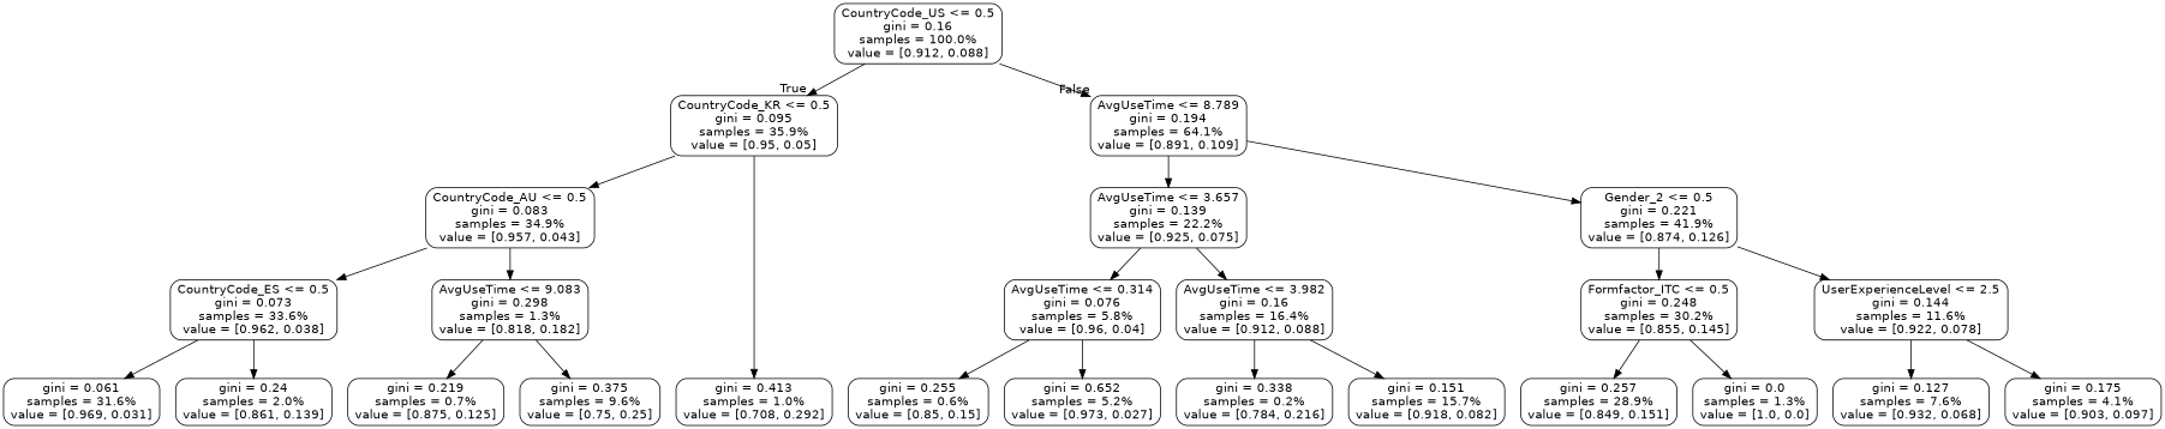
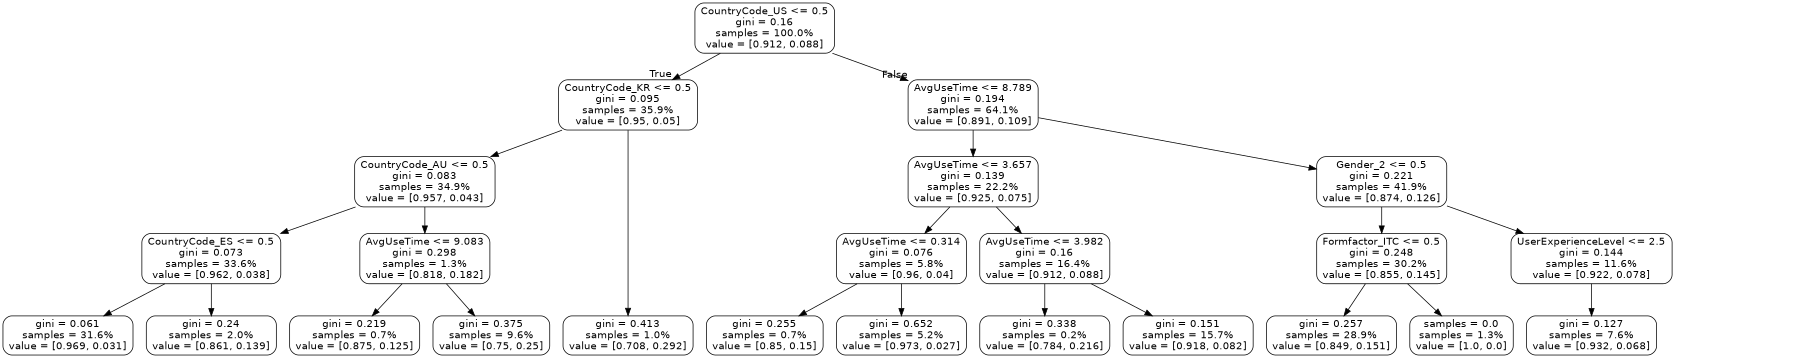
  digraph {
    ranksep=equally
    splines=polyline
    node [color=black fontname=helvetica shape=box style=rounded]
    edge [fontname=helvetica]
    n1 [label="CountryCode_US <= 0.5\ngini = 0.16\nsamples = 100.0%\nvalue = [0.912, 0.088]"]
    n2 [label="CountryCode_KR <= 0.5\ngini = 0.095\nsamples = 35.9%\nvalue = [0.95, 0.05]"]
    n3 [label="AvgUseTime <= 8.789\ngini = 0.194\nsamples = 64.1%\nvalue = [0.891, 0.109]"]
    n4 [label="CountryCode_AU <= 0.5\ngini = 0.083\nsamples = 34.9%\nvalue = [0.957, 0.043]"]
    n5 [label="AvgUseTime <= 3.657\ngini = 0.139\nsamples = 22.2%\nvalue = [0.925, 0.075]"]
    n6 [label="Gender_2 <= 0.5\ngini = 0.221\nsamples = 41.9%\nvalue = [0.874, 0.126]"]
    n7 [label="CountryCode_ES <= 0.5\ngini = 0.073\nsamples = 33.6%\nvalue = [0.962, 0.038]"]
    n8 [label="AvgUseTime <= 9.083\ngini = 0.298\nsamples = 1.3%\nvalue = [0.818, 0.182]"]
    n9 [label="AvgUseTime <= 0.314\ngini = 0.076\nsamples = 5.8%\nvalue = [0.96, 0.04]"]
    n10 [label="AvgUseTime <= 3.982\ngini = 0.16\nsamples = 16.4%\nvalue = [0.912, 0.088]"]
    n11 [label="Formfactor_ITC <= 0.5\ngini = 0.248\nsamples = 30.2%\nvalue = [0.855, 0.145]"]
    n12 [label="UserExperienceLevel <= 2.5\ngini = 0.144\nsamples = 11.6%\nvalue = [0.922, 0.078]"]
    n13 [label="gini = 0.061\nsamples = 31.6%\nvalue = [0.969, 0.031]"]
    n14 [label="gini = 0.24\nsamples = 2.0%\nvalue = [0.861, 0.139]"]
    n15 [label="gini = 0.219\nsamples = 0.7%\nvalue = [0.875, 0.125]"]
    n16 [label="gini = 0.375\nsamples = 9.6%\nvalue = [0.75, 0.25]"]
    n17 [label="gini = 0.413\nsamples = 1.0%\nvalue = [0.708, 0.292]"]
-   n18 [label="gini = 0.255\nsamples = 0.6%\nvalue = [0.85, 0.15]"]
+   n18 [label="gini = 0.255\nsamples = 0.7%\nvalue = [0.85, 0.15]"]
    n19 [label="gini = 0.652\nsamples = 5.2%\nvalue = [0.973, 0.027]"]
    n20 [label="gini = 0.338\nsamples = 0.2%\nvalue = [0.784, 0.216]"]
    n21 [label="gini = 0.151\nsamples = 15.7%\nvalue = [0.918, 0.082]"]
    n22 [label="gini = 0.257\nsamples = 28.9%\nvalue = [0.849, 0.151]"]
-   n23 [label="gini = 0.0\nsamples = 1.3%\nvalue = [1.0, 0.0]"]
+   n23 [label="samples = 0.0\nsamples = 1.3%\nvalue = [1.0, 0.0]"]
    n24 [label="gini = 0.127\nsamples = 7.6%\nvalue = [0.932, 0.068]"]
-   n25 [label="gini = 0.175\nsamples = 4.1%\nvalue = [0.903, 0.097]"]
    subgraph sub_1 {
      rank=same
      n1
    }
    subgraph sub_2 {
      rank=same
      n2
      n3
    }
    subgraph sub_3 {
      rank=same
      n4
      n5
      n6
    }
    subgraph sub_4 {
      rank=same
      n7
      n8
      n9
      n10
      n11
      n12
    }
    subgraph sub_5 {
      rank=same
      n13
      n14
      n15
      n16
      n17
      n18
      n19
      n20
      n21
      n22
      n23
      n24
-     n25
    }
    n1 -> n2 [headlabel=True labelangle=45 labeldistance=2.5]
    n1 -> n3 [headlabel=False labelangle=-45 labeldistance=2.5]
    n2 -> n4
    n2 -> n17
    n3 -> n5
    n3 -> n6
    n4 -> n7
    n4 -> n8
    n5 -> n9
    n5 -> n10
    n6 -> n11
    n6 -> n12
    n7 -> n13
    n7 -> n14
    n8 -> n15
    n8 -> n16
    n9 -> n18
    n9 -> n19
    n10 -> n20
    n10 -> n21
    n11 -> n22
    n11 -> n23
    n12 -> n24
-   n12 -> n25
  }
